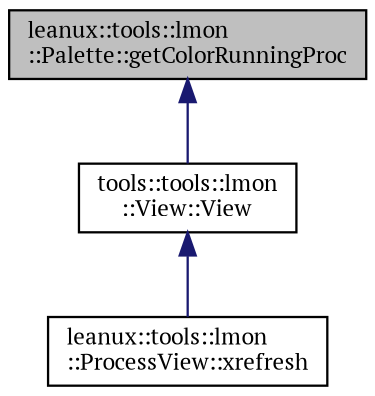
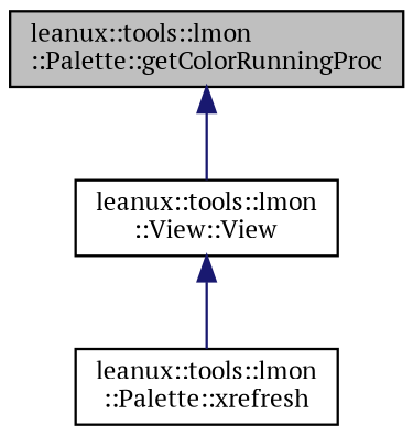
  digraph {
    fontname="PT Serif"
    rankdir=TB
    node [color=black fontname="PT Serif" fontsize=10 shape=record]
    edge [color=midnightblue dir=back fontname="PT Serif" fontsize=10 labelfontname=Helvetica labelfontsize=10 style=solid]
    n1 [fillcolor=grey75 fontcolor=black height=0.2 label="leanux::tools::lmon\l::Palette::getColorRunningProc" style=filled width=0.4]
-   n2 [height=0.2 label="tools::tools::lmon\l::View::View" width=0.4]
-   n3 [height=0.2 label="leanux::tools::lmon\l::ProcessView::xrefresh" width=0.4]
+   n2 [height=0.2 label="leanux::tools::lmon\l::View::View" width=0.4]
+   n3 [height=0.2 label="leanux::tools::lmon\l::Palette::xrefresh" width=0.4]
    n1 -> n2
    n2 -> n3
  }
